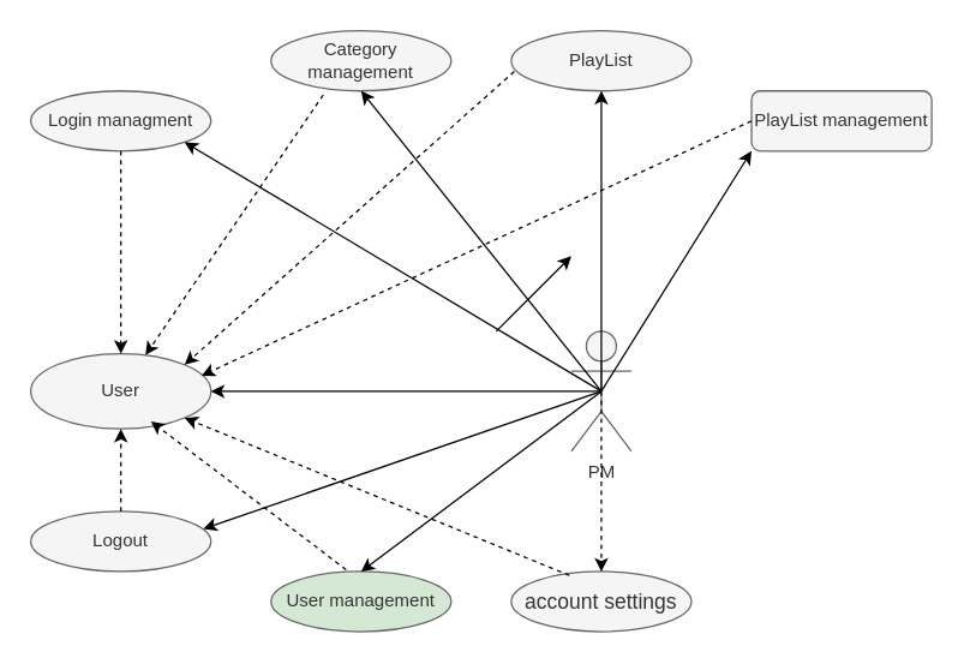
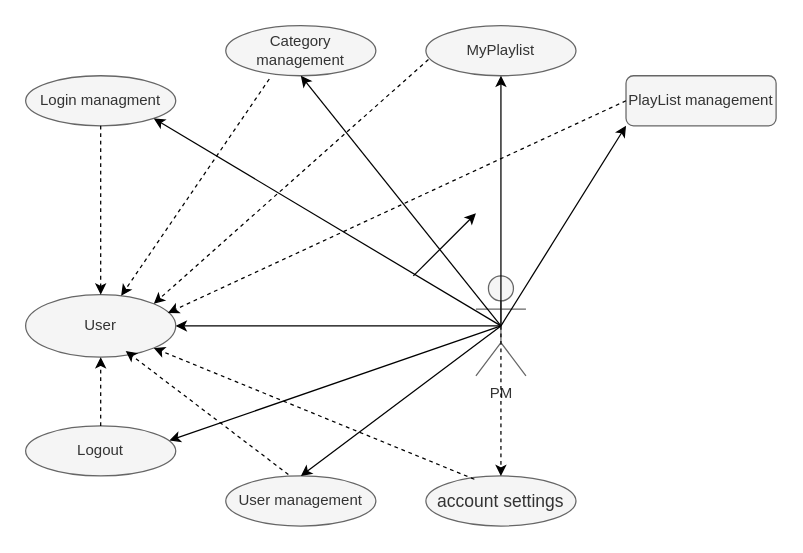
  <mxCell id="0" />
  <mxCell id="1" parent="0" />
  <mxCell id="2" value="PM" style="shape=umlActor;verticalLabelPosition=bottom;verticalAlign=top;html=1;outlineConnect=0;fillColor=#f5f5f5;fontColor=#333333;strokeColor=#666666;" vertex="1" parent="1"><mxGeometry x="380" y="220" width="40" height="80" as="geometry" /></mxCell>
  <mxCell id="3" value="Login managment" style="ellipse;whiteSpace=wrap;html=1;fillColor=#f5f5f5;fontColor=#333333;strokeColor=#666666;" vertex="1" parent="1"><mxGeometry x="20" y="60" width="120" height="40" as="geometry" /></mxCell>
  <mxCell id="4" value="Category management" style="ellipse;whiteSpace=wrap;html=1;fillColor=#f5f5f5;fontColor=#333333;strokeColor=#666666;" vertex="1" parent="1"><mxGeometry x="180" y="20" width="120" height="40" as="geometry" /></mxCell>
  <mxCell id="5" value="User" style="ellipse;whiteSpace=wrap;html=1;fillColor=#f5f5f5;fontColor=#333333;strokeColor=#666666;" vertex="1" parent="1"><mxGeometry x="20" y="235" width="120" height="50" as="geometry" /></mxCell>
  <mxCell id="6" value="PlayList management" style="whiteSpace=wrap;html=1;fillColor=#f5f5f5;fontColor=#333333;strokeColor=#666666;rounded=1;" vertex="1" parent="1"><mxGeometry x="500" y="60" width="120" height="40" as="geometry" /></mxCell>
- <mxCell id="7" value="PlayList" style="ellipse;whiteSpace=wrap;html=1;fillColor=#f5f5f5;fontColor=#333333;strokeColor=#666666;" vertex="1" parent="1"><mxGeometry x="340" y="20" width="120" height="40" as="geometry" /></mxCell>
+ <mxCell id="7" value="MyPlaylist" style="ellipse;whiteSpace=wrap;html=1;fillColor=#f5f5f5;fontColor=#333333;strokeColor=#666666;" vertex="1" parent="1"><mxGeometry x="340" y="20" width="120" height="40" as="geometry" /></mxCell>
  <mxCell id="8" style="edgeStyle=orthogonalEdgeStyle;rounded=0;orthogonalLoop=1;jettySize=auto;html=1;exitX=0.5;exitY=1;exitDx=0;exitDy=0;" edge="1" parent="1" source="6" target="6"><mxGeometry relative="1" as="geometry" /></mxCell>
- <mxCell id="9" value="User management" style="ellipse;whiteSpace=wrap;html=1;fillColor=#d5e8d4;fontColor=#333333;strokeColor=#666666;" vertex="1" parent="1"><mxGeometry x="180" y="380" width="120" height="40" as="geometry" /></mxCell>
+ <mxCell id="9" value="User management" style="ellipse;whiteSpace=wrap;html=1;fillColor=#f5f5f5;fontColor=#333333;strokeColor=#666666;" vertex="1" parent="1"><mxGeometry x="180" y="380" width="120" height="40" as="geometry" /></mxCell>
  <mxCell id="10" value="Logout" style="ellipse;whiteSpace=wrap;html=1;fillColor=#f5f5f5;fontColor=#333333;strokeColor=#666666;" vertex="1" parent="1"><mxGeometry x="20" y="340" width="120" height="40" as="geometry" /></mxCell>
  <mxCell id="11" value="" style="endArrow=classic;html=1;rounded=0;" edge="1" parent="1"><mxGeometry width="50" height="50" relative="1" as="geometry"><mxPoint x="330" y="220" as="sourcePoint" /><mxPoint x="380" y="170" as="targetPoint" /></mxGeometry></mxCell>
  <mxCell id="12" value="" style="endArrow=classic;html=1;rounded=0;exitX=0.5;exitY=0.5;exitDx=0;exitDy=0;exitPerimeter=0;entryX=1;entryY=1;entryDx=0;entryDy=0;strokeColor=#000000;" edge="1" parent="1" source="2" target="3"><mxGeometry width="50" height="50" relative="1" as="geometry"><mxPoint x="330" y="220" as="sourcePoint" /><mxPoint x="380" y="170" as="targetPoint" /></mxGeometry></mxCell>
  <mxCell id="13" value="" style="endArrow=classic;html=1;rounded=0;strokeColor=#000000;entryX=0.5;entryY=1;entryDx=0;entryDy=0;" edge="1" parent="1" target="4"><mxGeometry width="50" height="50" relative="1" as="geometry"><mxPoint x="400" y="260" as="sourcePoint" /><mxPoint x="380" y="170" as="targetPoint" /></mxGeometry></mxCell>
  <mxCell id="14" value="" style="endArrow=classic;html=1;rounded=0;strokeColor=#000000;exitX=0.5;exitY=0.5;exitDx=0;exitDy=0;exitPerimeter=0;entryX=0.5;entryY=1;entryDx=0;entryDy=0;" edge="1" parent="1" source="2" target="7"><mxGeometry width="50" height="50" relative="1" as="geometry"><mxPoint x="360" y="270" as="sourcePoint" /><mxPoint x="400" y="70" as="targetPoint" /></mxGeometry></mxCell>
  <mxCell id="15" value="" style="endArrow=classic;html=1;rounded=0;strokeColor=#000000;exitX=0.5;exitY=0.5;exitDx=0;exitDy=0;exitPerimeter=0;entryX=0;entryY=1;entryDx=0;entryDy=0;" edge="1" parent="1" source="2" target="6"><mxGeometry width="50" height="50" relative="1" as="geometry"><mxPoint x="330" y="290" as="sourcePoint" /><mxPoint x="380" y="240" as="targetPoint" /></mxGeometry></mxCell>
  <mxCell id="16" value="" style="endArrow=classic;html=1;rounded=0;strokeColor=#000000;exitX=0.5;exitY=0.5;exitDx=0;exitDy=0;exitPerimeter=0;entryX=0.5;entryY=0;entryDx=0;entryDy=0;" edge="1" parent="1" source="2" target="9"><mxGeometry width="50" height="50" relative="1" as="geometry"><mxPoint x="330" y="290" as="sourcePoint" /><mxPoint x="380" y="240" as="targetPoint" /></mxGeometry></mxCell>
  <mxCell id="17" value="" style="endArrow=classic;html=1;rounded=0;strokeColor=#000000;entryX=0.958;entryY=0.29;entryDx=0;entryDy=0;entryPerimeter=0;" edge="1" parent="1" target="10"><mxGeometry width="50" height="50" relative="1" as="geometry"><mxPoint x="400" y="260" as="sourcePoint" /><mxPoint x="380" y="240" as="targetPoint" /></mxGeometry></mxCell>
  <mxCell id="18" value="" style="endArrow=classic;html=1;rounded=0;strokeColor=#000000;entryX=1;entryY=0.5;entryDx=0;entryDy=0;" edge="1" parent="1" target="5"><mxGeometry width="50" height="50" relative="1" as="geometry"><mxPoint x="400" y="260" as="sourcePoint" /><mxPoint x="380" y="200" as="targetPoint" /></mxGeometry></mxCell>
  <mxCell id="19" value="" style="endArrow=classic;html=1;rounded=0;strokeColor=#000000;dashed=1;exitX=0.5;exitY=1;exitDx=0;exitDy=0;" edge="1" parent="1" source="3" target="5"><mxGeometry width="50" height="50" relative="1" as="geometry"><mxPoint x="330" y="250" as="sourcePoint" /><mxPoint x="380" y="200" as="targetPoint" /></mxGeometry></mxCell>
  <mxCell id="20" value="" style="endArrow=classic;html=1;rounded=0;dashed=1;strokeColor=#000000;exitX=0.5;exitY=0;exitDx=0;exitDy=0;entryX=0.5;entryY=1;entryDx=0;entryDy=0;" edge="1" parent="1" source="10" target="5"><mxGeometry width="50" height="50" relative="1" as="geometry"><mxPoint x="330" y="250" as="sourcePoint" /><mxPoint x="380" y="200" as="targetPoint" /></mxGeometry></mxCell>
  <mxCell id="21" value="" style="endArrow=classic;html=1;rounded=0;dashed=1;strokeColor=#000000;exitX=0.29;exitY=1.065;exitDx=0;exitDy=0;exitPerimeter=0;" edge="1" parent="1" source="4" target="5"><mxGeometry width="50" height="50" relative="1" as="geometry"><mxPoint x="330" y="250" as="sourcePoint" /><mxPoint x="380" y="200" as="targetPoint" /></mxGeometry></mxCell>
  <mxCell id="22" value="" style="endArrow=classic;html=1;rounded=0;dashed=1;strokeColor=#000000;exitX=0.017;exitY=0.675;exitDx=0;exitDy=0;exitPerimeter=0;entryX=1;entryY=0;entryDx=0;entryDy=0;" edge="1" parent="1" source="7" target="5"><mxGeometry width="50" height="50" relative="1" as="geometry"><mxPoint x="330" y="250" as="sourcePoint" /><mxPoint x="380" y="200" as="targetPoint" /></mxGeometry></mxCell>
  <mxCell id="23" value="" style="endArrow=classic;html=1;rounded=0;dashed=1;strokeColor=#000000;exitX=0.417;exitY=-0.03;exitDx=0;exitDy=0;exitPerimeter=0;" edge="1" parent="1" source="9"><mxGeometry width="50" height="50" relative="1" as="geometry"><mxPoint x="330" y="270" as="sourcePoint" /><mxPoint x="100" y="280" as="targetPoint" /></mxGeometry></mxCell>
  <mxCell id="24" value="" style="endArrow=classic;html=1;rounded=0;dashed=1;strokeColor=#000000;exitX=0;exitY=0.5;exitDx=0;exitDy=0;entryX=0.948;entryY=0.292;entryDx=0;entryDy=0;entryPerimeter=0;" edge="1" parent="1" source="6" target="5"><mxGeometry width="50" height="50" relative="1" as="geometry"><mxPoint x="330" y="270" as="sourcePoint" /><mxPoint x="380" y="220" as="targetPoint" /></mxGeometry></mxCell>
  <mxCell id="25" value="account settings" style="ellipse;whiteSpace=wrap;html=1;fontSize=14;fontColor=#333333;fillColor=#f5f5f5;strokeColor=#666666;" vertex="1" parent="1"><mxGeometry x="340" y="380" width="120" height="40" as="geometry" /></mxCell>
  <mxCell id="26" value="" style="endArrow=classic;html=1;rounded=0;fontSize=14;fontColor=#000000;strokeColor=#000000;exitX=0.5;exitY=0.5;exitDx=0;exitDy=0;exitPerimeter=0;entryX=0.5;entryY=0;entryDx=0;entryDy=0;dashed=1;" edge="1" parent="1" source="2" target="25"><mxGeometry width="50" height="50" relative="1" as="geometry"><mxPoint x="330" y="300" as="sourcePoint" /><mxPoint x="380" y="250" as="targetPoint" /></mxGeometry></mxCell>
  <mxCell id="27" value="" style="endArrow=classic;html=1;rounded=0;dashed=1;strokeColor=#000000;fontSize=14;fontColor=#000000;exitX=0.323;exitY=0.065;exitDx=0;exitDy=0;exitPerimeter=0;entryX=1;entryY=1;entryDx=0;entryDy=0;" edge="1" parent="1" source="25" target="5"><mxGeometry width="50" height="50" relative="1" as="geometry"><mxPoint x="330" y="300" as="sourcePoint" /><mxPoint x="380" y="250" as="targetPoint" /></mxGeometry></mxCell>
